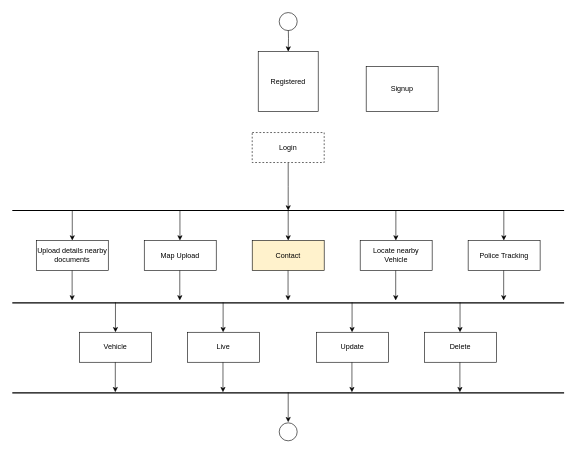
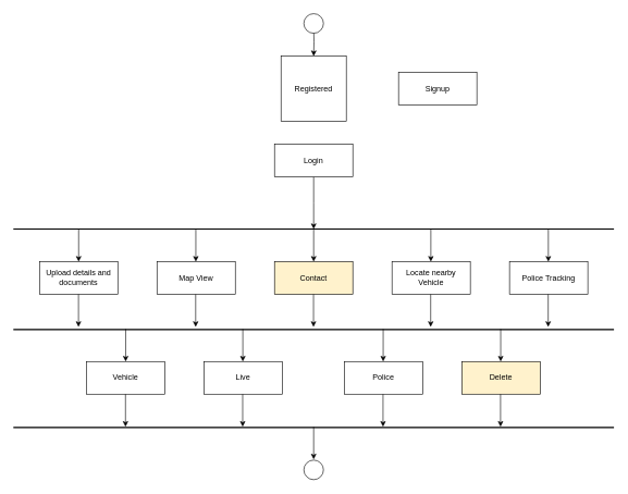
  <mxCell id="0" />
  <mxCell id="1" parent="0" />
  <mxCell id="2" value="" style="edgeStyle=orthogonalEdgeStyle;rounded=0;orthogonalLoop=1;jettySize=auto;html=1;" parent="1" target="3" edge="1"><mxGeometry relative="1" as="geometry"><mxPoint x="480" y="40" as="sourcePoint" /></mxGeometry></mxCell>
  <mxCell id="3" value="Registered" style="whiteSpace=wrap;html=1;rounded=0;" parent="1" vertex="1"><mxGeometry x="430" y="85" width="100" height="100" as="geometry" /></mxCell>
- <mxCell id="4" value="Signup" style="rounded=0;whiteSpace=wrap;html=1;" parent="1" vertex="1"><mxGeometry x="610" y="110" width="120" height="75" as="geometry" /></mxCell>
+ <mxCell id="4" value="Signup" style="rounded=0;whiteSpace=wrap;html=1;" parent="1" vertex="1"><mxGeometry x="610" y="110" width="120" height="50" as="geometry" /></mxCell>
  <mxCell id="5" value="" style="edgeStyle=orthogonalEdgeStyle;rounded=0;orthogonalLoop=1;jettySize=auto;html=1;" parent="1" source="6" edge="1"><mxGeometry relative="1" as="geometry"><mxPoint x="480" y="350" as="targetPoint" /></mxGeometry></mxCell>
- <mxCell id="6" value="Login" style="rounded=0;whiteSpace=wrap;html=1;dashed=1;" parent="1" vertex="1"><mxGeometry x="420" y="220" width="120" height="50" as="geometry" /></mxCell>
- <mxCell id="7" value="Map Upload" style="rounded=0;whiteSpace=wrap;html=1;" parent="1" vertex="1"><mxGeometry x="240" y="400" width="120" height="50" as="geometry" /></mxCell>
+ <mxCell id="6" value="Login" style="rounded=0;whiteSpace=wrap;html=1;" parent="1" vertex="1"><mxGeometry x="420" y="220" width="120" height="50" as="geometry" /></mxCell>
+ <mxCell id="7" value="Map View" style="rounded=0;whiteSpace=wrap;html=1;" parent="1" vertex="1"><mxGeometry x="240" y="400" width="120" height="50" as="geometry" /></mxCell>
  <mxCell id="8" value="Contact" style="rounded=0;whiteSpace=wrap;html=1;fillColor=#fff2cc;" parent="1" vertex="1"><mxGeometry x="420" y="400" width="120" height="50" as="geometry" /></mxCell>
- <mxCell id="9" value="Upload details nearby documents" style="rounded=0;whiteSpace=wrap;html=1;" parent="1" vertex="1"><mxGeometry x="60" y="400" width="120" height="50" as="geometry" /></mxCell>
+ <mxCell id="9" value="Upload details and documents" style="rounded=0;whiteSpace=wrap;html=1;" parent="1" vertex="1"><mxGeometry x="60" y="400" width="120" height="50" as="geometry" /></mxCell>
  <mxCell id="10" value="Police Tracking" style="rounded=0;whiteSpace=wrap;html=1;" parent="1" vertex="1"><mxGeometry x="780" y="400" width="120" height="50" as="geometry" /></mxCell>
  <mxCell id="11" value="Locate nearby Vehicle" style="rounded=0;whiteSpace=wrap;html=1;" parent="1" vertex="1"><mxGeometry x="600" y="400" width="120" height="50" as="geometry" /></mxCell>
  <mxCell id="12" value="" style="ellipse;whiteSpace=wrap;html=1;aspect=fixed;" vertex="1" parent="1"><mxGeometry x="465" y="20" width="30" height="30" as="geometry" /></mxCell>
  <mxCell id="13" value="" style="endArrow=none;html=1;rounded=0;fontStyle=1;startSize=15;strokeColor=default;strokeWidth=2;" edge="1" parent="1"><mxGeometry width="50" height="50" relative="1" as="geometry"><mxPoint x="20" y="350" as="sourcePoint" /><mxPoint x="940" y="350" as="targetPoint" /></mxGeometry></mxCell>
  <mxCell id="14" value="" style="endArrow=none;html=1;rounded=0;fontStyle=1;startSize=15;strokeColor=default;strokeWidth=2;" edge="1" parent="1"><mxGeometry width="50" height="50" relative="1" as="geometry"><mxPoint x="20" y="504" as="sourcePoint" /><mxPoint x="940" y="504" as="targetPoint" /></mxGeometry></mxCell>
  <mxCell id="15" value="" style="endArrow=classic;html=1;rounded=0;" edge="1" parent="1" target="9"><mxGeometry width="50" height="50" relative="1" as="geometry"><mxPoint x="120" y="350" as="sourcePoint" /><mxPoint x="450" y="490" as="targetPoint" /></mxGeometry></mxCell>
  <mxCell id="16" value="" style="endArrow=classic;html=1;rounded=0;" edge="1" parent="1"><mxGeometry width="50" height="50" relative="1" as="geometry"><mxPoint x="299.5" y="350" as="sourcePoint" /><mxPoint x="299.5" y="400" as="targetPoint" /></mxGeometry></mxCell>
  <mxCell id="17" value="" style="endArrow=classic;html=1;rounded=0;" edge="1" parent="1"><mxGeometry width="50" height="50" relative="1" as="geometry"><mxPoint x="480" y="350" as="sourcePoint" /><mxPoint x="480" y="400" as="targetPoint" /></mxGeometry></mxCell>
  <mxCell id="18" value="" style="endArrow=classic;html=1;rounded=0;" edge="1" parent="1"><mxGeometry width="50" height="50" relative="1" as="geometry"><mxPoint x="659.5" y="350" as="sourcePoint" /><mxPoint x="659.5" y="400" as="targetPoint" /></mxGeometry></mxCell>
  <mxCell id="19" value="" style="endArrow=classic;html=1;rounded=0;" edge="1" parent="1"><mxGeometry width="50" height="50" relative="1" as="geometry"><mxPoint x="839.5" y="350" as="sourcePoint" /><mxPoint x="839.5" y="400" as="targetPoint" /></mxGeometry></mxCell>
  <mxCell id="20" value="" style="endArrow=classic;html=1;rounded=0;" edge="1" parent="1"><mxGeometry width="50" height="50" relative="1" as="geometry"><mxPoint x="119.75" y="450" as="sourcePoint" /><mxPoint x="119.75" y="500" as="targetPoint" /></mxGeometry></mxCell>
  <mxCell id="21" value="" style="endArrow=classic;html=1;rounded=0;" edge="1" parent="1"><mxGeometry width="50" height="50" relative="1" as="geometry"><mxPoint x="299.25" y="450" as="sourcePoint" /><mxPoint x="299.25" y="500" as="targetPoint" /></mxGeometry></mxCell>
  <mxCell id="22" value="" style="endArrow=classic;html=1;rounded=0;" edge="1" parent="1"><mxGeometry width="50" height="50" relative="1" as="geometry"><mxPoint x="479.75" y="450" as="sourcePoint" /><mxPoint x="479.75" y="500" as="targetPoint" /></mxGeometry></mxCell>
  <mxCell id="23" value="" style="endArrow=classic;html=1;rounded=0;" edge="1" parent="1"><mxGeometry width="50" height="50" relative="1" as="geometry"><mxPoint x="659.25" y="450" as="sourcePoint" /><mxPoint x="659.25" y="500" as="targetPoint" /></mxGeometry></mxCell>
  <mxCell id="24" value="" style="endArrow=classic;html=1;rounded=0;" edge="1" parent="1"><mxGeometry width="50" height="50" relative="1" as="geometry"><mxPoint x="839.25" y="450" as="sourcePoint" /><mxPoint x="839.25" y="500" as="targetPoint" /></mxGeometry></mxCell>
  <mxCell id="25" value="" style="endArrow=classic;html=1;rounded=0;" edge="1" parent="1"><mxGeometry width="50" height="50" relative="1" as="geometry"><mxPoint x="480" y="653" as="sourcePoint" /><mxPoint x="480" y="703" as="targetPoint" /></mxGeometry></mxCell>
  <mxCell id="26" value="" style="ellipse;whiteSpace=wrap;html=1;aspect=fixed;" vertex="1" parent="1"><mxGeometry x="465" y="704" width="30" height="30" as="geometry" /></mxCell>
  <mxCell id="27" value="Live" style="rounded=0;whiteSpace=wrap;html=1;" vertex="1" parent="1"><mxGeometry x="312" y="553" width="120" height="50" as="geometry" /></mxCell>
  <mxCell id="28" value="Vehicle" style="rounded=0;whiteSpace=wrap;html=1;" vertex="1" parent="1"><mxGeometry x="132" y="553" width="120" height="50" as="geometry" /></mxCell>
- <mxCell id="29" value="Delete" style="rounded=0;whiteSpace=wrap;html=1;" vertex="1" parent="1"><mxGeometry x="707" y="553" width="120" height="50" as="geometry" /></mxCell>
- <mxCell id="30" value="Update" style="rounded=0;whiteSpace=wrap;html=1;" vertex="1" parent="1"><mxGeometry x="527" y="553" width="120" height="50" as="geometry" /></mxCell>
+ <mxCell id="29" value="Delete" style="rounded=0;whiteSpace=wrap;html=1;fillColor=#fff2cc;" vertex="1" parent="1"><mxGeometry x="707" y="553" width="120" height="50" as="geometry" /></mxCell>
+ <mxCell id="30" value="Police" style="rounded=0;whiteSpace=wrap;html=1;" vertex="1" parent="1"><mxGeometry x="527" y="553" width="120" height="50" as="geometry" /></mxCell>
  <mxCell id="31" value="" style="endArrow=none;html=1;rounded=0;fontStyle=1;startSize=15;strokeColor=default;strokeWidth=2;" edge="1" parent="1"><mxGeometry width="50" height="50" relative="1" as="geometry"><mxPoint x="20" y="654" as="sourcePoint" /><mxPoint x="940" y="654" as="targetPoint" /></mxGeometry></mxCell>
  <mxCell id="32" value="" style="endArrow=classic;html=1;rounded=0;" edge="1" parent="1" target="28"><mxGeometry width="50" height="50" relative="1" as="geometry"><mxPoint x="192" y="503" as="sourcePoint" /><mxPoint x="522" y="643" as="targetPoint" /></mxGeometry></mxCell>
  <mxCell id="33" value="" style="endArrow=classic;html=1;rounded=0;" edge="1" parent="1"><mxGeometry width="50" height="50" relative="1" as="geometry"><mxPoint x="371.5" y="503" as="sourcePoint" /><mxPoint x="371.5" y="553" as="targetPoint" /></mxGeometry></mxCell>
  <mxCell id="34" value="" style="endArrow=classic;html=1;rounded=0;" edge="1" parent="1"><mxGeometry width="50" height="50" relative="1" as="geometry"><mxPoint x="586.5" y="503" as="sourcePoint" /><mxPoint x="586.5" y="553" as="targetPoint" /></mxGeometry></mxCell>
  <mxCell id="35" value="" style="endArrow=classic;html=1;rounded=0;" edge="1" parent="1"><mxGeometry width="50" height="50" relative="1" as="geometry"><mxPoint x="766.5" y="503" as="sourcePoint" /><mxPoint x="766.5" y="553" as="targetPoint" /></mxGeometry></mxCell>
  <mxCell id="36" value="" style="endArrow=classic;html=1;rounded=0;" edge="1" parent="1"><mxGeometry width="50" height="50" relative="1" as="geometry"><mxPoint x="191.75" y="603" as="sourcePoint" /><mxPoint x="191.75" y="653" as="targetPoint" /></mxGeometry></mxCell>
  <mxCell id="37" value="" style="endArrow=classic;html=1;rounded=0;" edge="1" parent="1"><mxGeometry width="50" height="50" relative="1" as="geometry"><mxPoint x="371.25" y="603" as="sourcePoint" /><mxPoint x="371.25" y="653" as="targetPoint" /></mxGeometry></mxCell>
  <mxCell id="38" value="" style="endArrow=classic;html=1;rounded=0;" edge="1" parent="1"><mxGeometry width="50" height="50" relative="1" as="geometry"><mxPoint x="586.25" y="603" as="sourcePoint" /><mxPoint x="586.25" y="653" as="targetPoint" /></mxGeometry></mxCell>
  <mxCell id="39" value="" style="endArrow=classic;html=1;rounded=0;" edge="1" parent="1"><mxGeometry width="50" height="50" relative="1" as="geometry"><mxPoint x="766.25" y="603" as="sourcePoint" /><mxPoint x="766.25" y="653" as="targetPoint" /></mxGeometry></mxCell>
